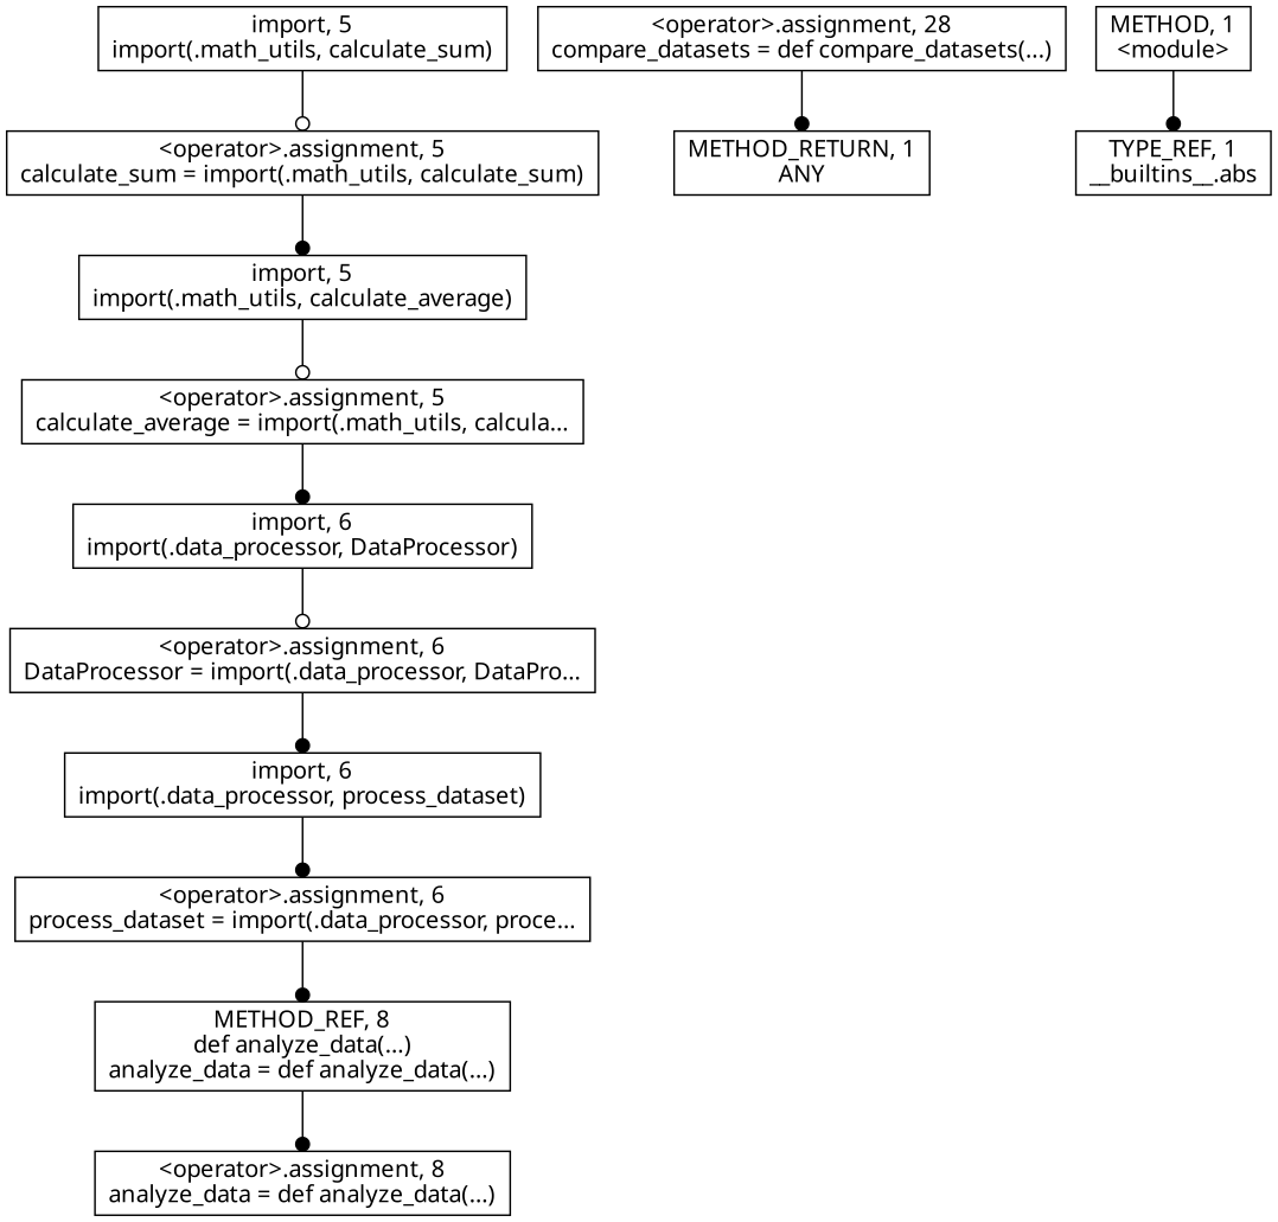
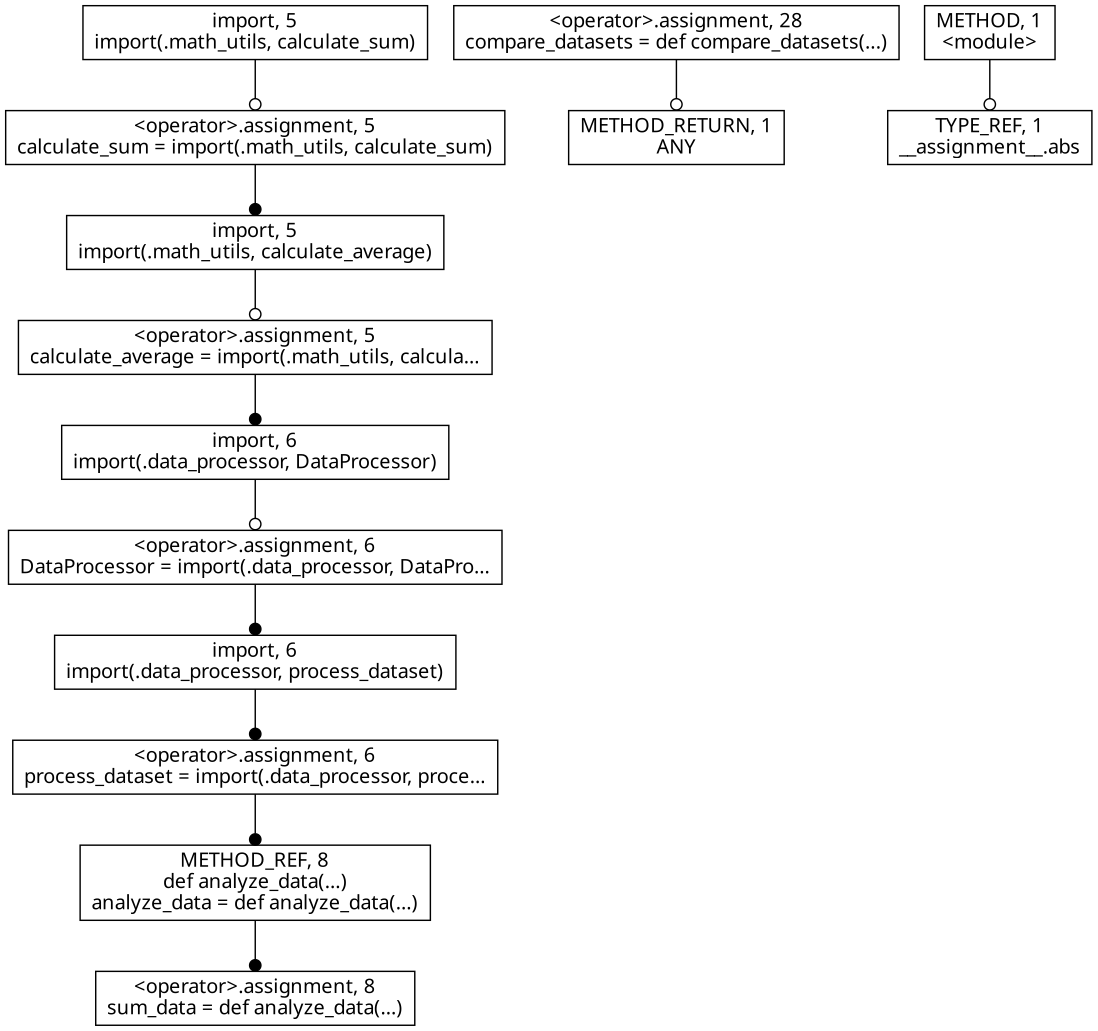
  digraph {
    fontname="Noto Sans"
    node [fontname="Noto Sans" shape=rect]
    edge [arrowhead=dot fontname="Noto Sans"]
    n1 [label=<import, 5<BR/>import(.math_utils, calculate_sum)>]
    n2 [label=<&lt;operator&gt;.assignment, 5<BR/>calculate_sum = import(.math_utils, calculate_sum)>]
-   n3 [label=<&lt;operator&gt;.assignment, 8<BR/>analyze_data = def analyze_data(...)>]
+   n3 [label=<&lt;operator&gt;.assignment, 8<BR/>sum_data = def analyze_data(...)>]
    n4 [label=<&lt;operator&gt;.assignment, 28<BR/>compare_datasets = def compare_datasets(...)>]
    n5 [label=<METHOD_RETURN, 1<BR/>ANY>]
-   n6 [label=<TYPE_REF, 1<BR/>__builtins__.abs>]
+   n6 [label=<TYPE_REF, 1<BR/>__assignment__.abs>]
    n7 [label=<import, 5<BR/>import(.math_utils, calculate_average)>]
    n8 [label=<&lt;operator&gt;.assignment, 5<BR/>calculate_average = import(.math_utils, calcula...>]
    n9 [label=<import, 6<BR/>import(.data_processor, DataProcessor)>]
    n10 [label=<&lt;operator&gt;.assignment, 6<BR/>DataProcessor = import(.data_processor, DataPro...>]
    n11 [label=<import, 6<BR/>import(.data_processor, process_dataset)>]
    n12 [label=<&lt;operator&gt;.assignment, 6<BR/>process_dataset = import(.data_processor, proce...>]
    n13 [label=<METHOD_REF, 8<BR/>def analyze_data(...)<BR/>analyze_data = def analyze_data(...)>]
    n14 [label=<METHOD, 1<BR/>&lt;module&gt;>]
    n1 -> n2 [arrowhead=odot]
    n2 -> n7
-   n4 -> n5
+   n4 -> n5 [arrowhead=odot]
    n7 -> n8 [arrowhead=odot]
    n8 -> n9
    n9 -> n10 [arrowhead=odot]
    n10 -> n11
    n11 -> n12
    n12 -> n13
    n13 -> n3
-   n14 -> n6
+   n14 -> n6 [arrowhead=odot]
  }
